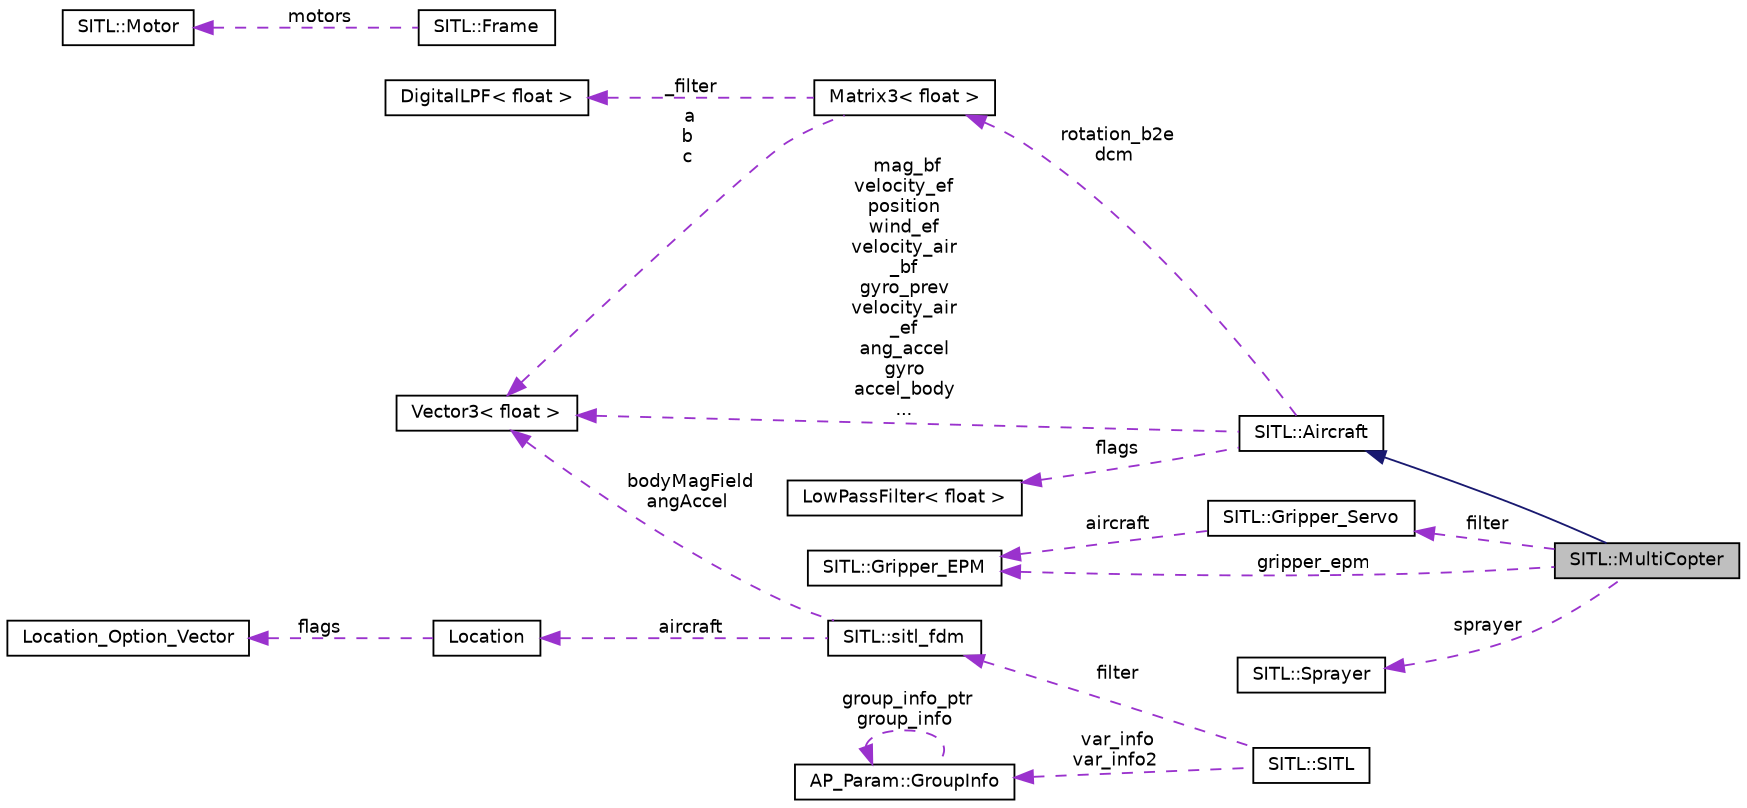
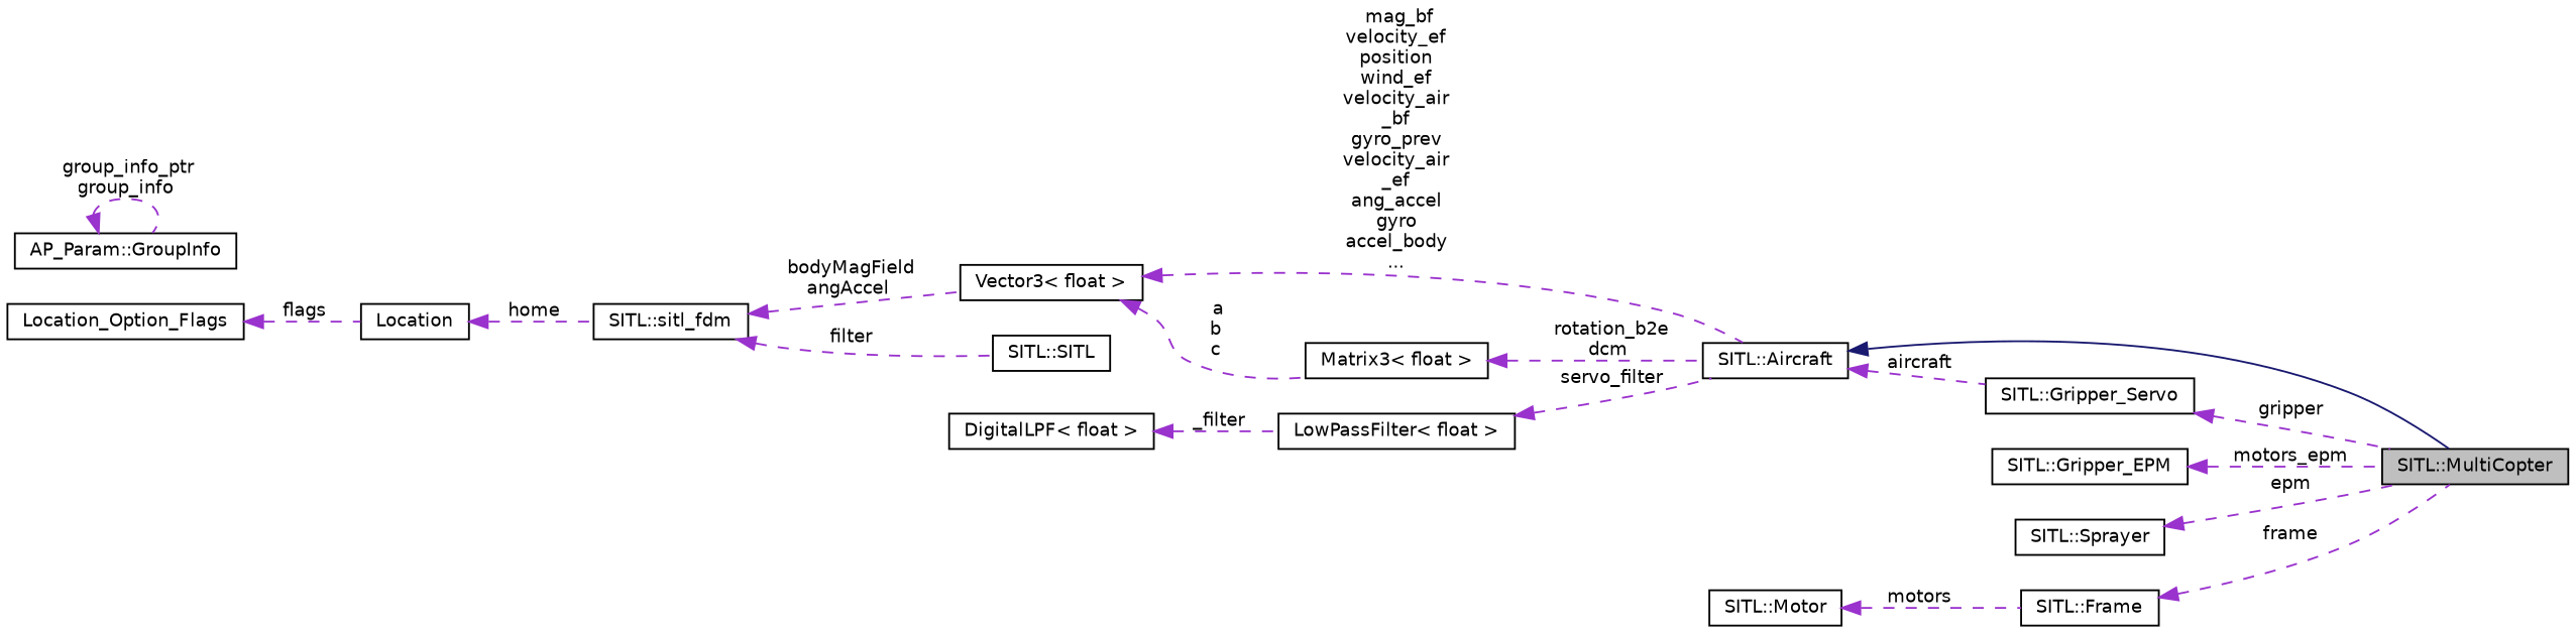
  digraph {
    rankdir=LR
    node [color=black fillcolor=white fontname=Helvetica fontsize=10 shape=record style=filled]
    edge [color=darkorchid3 dir=back fontname=Helvetica fontsize=10 labelfontname=Helvetica labelfontsize=10 style=dashed]
    n1 [fillcolor=grey75 fontcolor=black height=0.2 label="SITL::MultiCopter" width=0.4]
    n2 [height=0.2 label="SITL::Aircraft" width=0.4]
    n3 [height=0.2 label="SITL::Gripper_Servo" width=0.4]
    n4 [height=0.2 label="Matrix3\< float \>" width=0.4]
    n5 [height=0.2 label="Vector3\< float \>" width=0.4]
    n6 [height=0.2 label="SITL::sitl_fdm" width=0.4]
    n7 [height=0.2 label="SITL::SITL" width=0.4]
    n8 [height=0.2 label="LowPassFilter\< float \>" width=0.4]
    n9 [height=0.2 label="DigitalLPF\< float \>" width=0.4]
    n10 [height=0.2 label="AP_Param::GroupInfo" width=0.4]
    n11 [height=0.2 label=Location width=0.4]
-   n12 [height=0.2 label=Location_Option_Vector width=0.4]
+   n12 [height=0.2 label=Location_Option_Flags width=0.4]
    n13 [height=0.2 label="SITL::Gripper_EPM" width=0.4]
    n14 [height=0.2 label="SITL::Sprayer" width=0.4]
    n15 [height=0.2 label="SITL::Frame" width=0.4]
    n16 [height=0.2 label="SITL::Motor" width=0.4]
    n2 -> n1 [color=midnightblue style=solid]
-   n13 -> n3 [label=" aircraft"]
-   n3 -> n1 [label=" filter"]
+   n2 -> n3 [label=" aircraft"]
+   n3 -> n1 [label=" gripper"]
    n4 -> n2 [label=" rotation_b2e\ndcm"]
    n5 -> n2 [label=" mag_bf\nvelocity_ef\nposition\nwind_ef\nvelocity_air\l_bf\ngyro_prev\nvelocity_air\l_ef\nang_accel\ngyro\naccel_body\n..."]
    n5 -> n4 [label=" a\nb\nc"]
-   n5 -> n6 [label=" bodyMagField\nangAccel"]
+   n6 -> n5 [label=" bodyMagField\nangAccel"]
    n6 -> n7 [label=" filter"]
-   n8 -> n2 [label=" flags"]
-   n9 -> n4 [label=" _filter"]
-   n10 -> n7 [label=" var_info\nvar_info2"]
+   n8 -> n2 [label=" servo_filter"]
+   n9 -> n8 [label=" _filter"]
    n10 -> n10 [label=" group_info_ptr\ngroup_info"]
-   n11 -> n6 [label=" aircraft"]
+   n11 -> n6 [label=" home"]
    n12 -> n11 [label=" flags"]
-   n13 -> n1 [label=" gripper_epm"]
-   n14 -> n1 [label=" sprayer"]
+   n13 -> n1 [label=" motors_epm"]
+   n14 -> n1 [label=" epm"]
+   n15 -> n1 [label=" frame"]
    n16 -> n15 [label=" motors"]
  }
